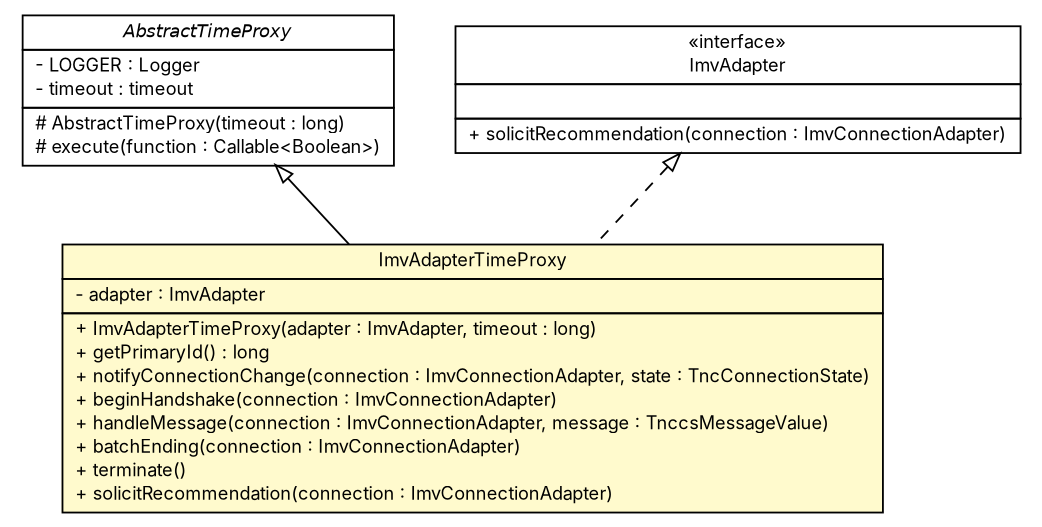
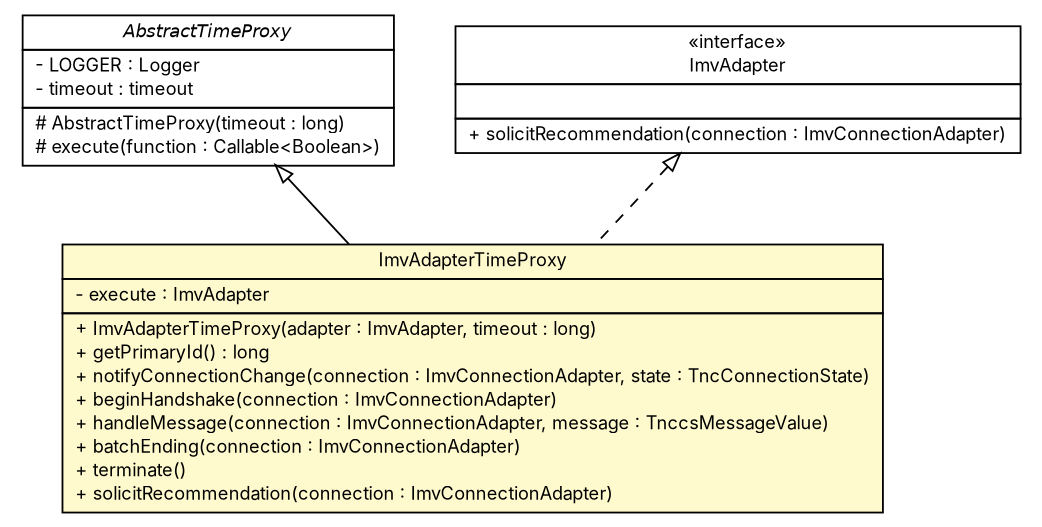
  digraph {
    fontname=Inter
    nodesep=0.25
    ranksep=0.5
    node [fontcolor=black fontname=Inter fontsize=10.0 shape=plaintext]
    edge [arrowtail=empty dir=back fontname=Inter fontsize=10 headport=p labelfontname=Helvetica labelfontsize=10 tailport=p]
-   n1 [label=<<table title="de.hsbremen.tc.tnc.tnccs.adapter.im.ImvAdapterTimeProxy" border="0" cellborder="1" cellspacing="0" cellpadding="2" port="p" bgcolor="lemonChiffon" href="./ImvAdapterTimeProxy.html"> 		<tr><td><table border="0" cellspacing="0" cellpadding="1"> <tr><td align="center" balign="center"> ImvAdapterTimeProxy </td></tr> 		</table></td></tr> 		<tr><td><table border="0" cellspacing="0" cellpadding="1"> <tr><td align="left" balign="left"> - adapter : ImvAdapter </td></tr> 		</table></td></tr> 		<tr><td><table border="0" cellspacing="0" cellpadding="1"> <tr><td align="left" balign="left"> + ImvAdapterTimeProxy(adapter : ImvAdapter, timeout : long) </td></tr> <tr><td align="left" balign="left"> + getPrimaryId() : long </td></tr> <tr><td align="left" balign="left"> + notifyConnectionChange(connection : ImvConnectionAdapter, state : TncConnectionState) </td></tr> <tr><td align="left" balign="left"> + beginHandshake(connection : ImvConnectionAdapter) </td></tr> <tr><td align="left" balign="left"> + handleMessage(connection : ImvConnectionAdapter, message : TnccsMessageValue) </td></tr> <tr><td align="left" balign="left"> + batchEnding(connection : ImvConnectionAdapter) </td></tr> <tr><td align="left" balign="left"> + terminate() </td></tr> <tr><td align="left" balign="left"> + solicitRecommendation(connection : ImvConnectionAdapter) </td></tr> 		</table></td></tr> 		</table>>]
+   n1 [label=<<table title="de.hsbremen.tc.tnc.tnccs.adapter.im.ImvAdapterTimeProxy" border="0" cellborder="1" cellspacing="0" cellpadding="2" port="p" bgcolor="lemonChiffon" href="./ImvAdapterTimeProxy.html"> 		<tr><td><table border="0" cellspacing="0" cellpadding="1"> <tr><td align="center" balign="center"> ImvAdapterTimeProxy </td></tr> 		</table></td></tr> 		<tr><td><table border="0" cellspacing="0" cellpadding="1"> <tr><td align="left" balign="left"> - execute : ImvAdapter </td></tr> 		</table></td></tr> 		<tr><td><table border="0" cellspacing="0" cellpadding="1"> <tr><td align="left" balign="left"> + ImvAdapterTimeProxy(adapter : ImvAdapter, timeout : long) </td></tr> <tr><td align="left" balign="left"> + getPrimaryId() : long </td></tr> <tr><td align="left" balign="left"> + notifyConnectionChange(connection : ImvConnectionAdapter, state : TncConnectionState) </td></tr> <tr><td align="left" balign="left"> + beginHandshake(connection : ImvConnectionAdapter) </td></tr> <tr><td align="left" balign="left"> + handleMessage(connection : ImvConnectionAdapter, message : TnccsMessageValue) </td></tr> <tr><td align="left" balign="left"> + batchEnding(connection : ImvConnectionAdapter) </td></tr> <tr><td align="left" balign="left"> + terminate() </td></tr> <tr><td align="left" balign="left"> + solicitRecommendation(connection : ImvConnectionAdapter) </td></tr> 		</table></td></tr> 		</table>>]
    n2 [label=<<table title="de.hsbremen.tc.tnc.tnccs.adapter.im.AbstractTimeProxy" border="0" cellborder="1" cellspacing="0" cellpadding="2" port="p" href="./AbstractTimeProxy.html"> 		<tr><td><table border="0" cellspacing="0" cellpadding="1"> <tr><td align="center" balign="center"><font face="Helvetica-Oblique"> AbstractTimeProxy </font></td></tr> 		</table></td></tr> 		<tr><td><table border="0" cellspacing="0" cellpadding="1"> <tr><td align="left" balign="left"> - LOGGER : Logger </td></tr> <tr><td align="left" balign="left"> - timeout : timeout </td></tr> 		</table></td></tr> 		<tr><td><table border="0" cellspacing="0" cellpadding="1"> <tr><td align="left" balign="left"> # AbstractTimeProxy(timeout : long) </td></tr> <tr><td align="left" balign="left"> # execute(function : Callable&lt;Boolean&gt;) </td></tr> 		</table></td></tr> 		</table>>]
    n3 [label=<<table title="de.hsbremen.tc.tnc.tnccs.adapter.im.ImvAdapter" border="0" cellborder="1" cellspacing="0" cellpadding="2" port="p" href="./ImvAdapter.html"> 		<tr><td><table border="0" cellspacing="0" cellpadding="1"> <tr><td align="center" balign="center"> &#171;interface&#187; </td></tr> <tr><td align="center" balign="center"> ImvAdapter </td></tr> 		</table></td></tr> 		<tr><td><table border="0" cellspacing="0" cellpadding="1"> <tr><td align="left" balign="left">  </td></tr> 		</table></td></tr> 		<tr><td><table border="0" cellspacing="0" cellpadding="1"> <tr><td align="left" balign="left"> + solicitRecommendation(connection : ImvConnectionAdapter) </td></tr> 		</table></td></tr> 		</table>>]
    n2 -> n1
    n3 -> n1 [style=dashed]
  }
